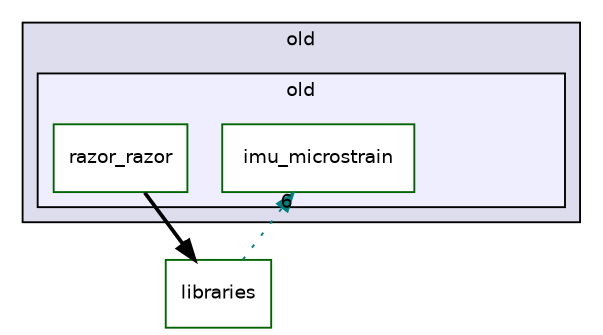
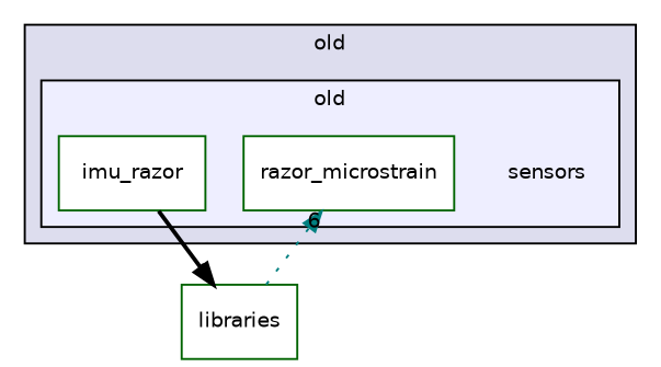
  digraph {
    compound=true
    node [color=darkgreen fontname=Helvetica fontsize=10 shape=box fillcolor=white style=filled]
    edge [labeldistance=1.5 labelfontname=Helvetica labelfontsize=10]
-   n2 [label=imu_microstrain]
-   n3 [label=razor_razor]
+   n1 [color=blue label=sensors shape=plaintext fillcolor="" style=""]
+   n2 [label=razor_microstrain]
+   n3 [label=imu_razor]
    n4 [label=libraries]
    subgraph cluster_1 {
      bgcolor="#ddddee"
      fontname=Helvetica
      fontsize=10
      label=old
      pencolor=black
      subgraph cluster_2 {
        bgcolor="#eeeeff"
        fontname=Helvetica
        fontsize=10
        label=old
        pencolor=black
+       n1
        n2
        n3
      }
    }
    n3 -> n4 [color=black headlabel=1 style=bold]
    n4 -> n2 [color=teal headlabel=6 style=dotted]
  }
